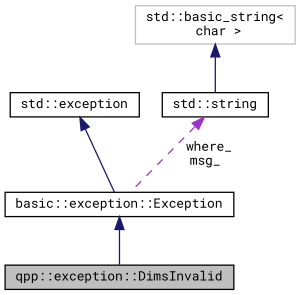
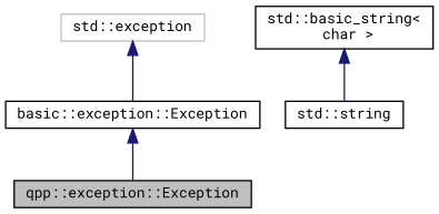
  digraph {
    fontname="Roboto Mono"
    node [color=black fillcolor=white fontname="Roboto Mono" fontsize=10 shape=record style=filled]
    edge [color=midnightblue dir=back fontname="Roboto Mono" fontsize=10 labelfontname=Helvetica labelfontsize=10 style=solid]
-   n1 [fillcolor=grey75 fontcolor=black height=0.2 label="qpp::exception::DimsInvalid" width=0.4]
+   n1 [fillcolor=grey75 fontcolor=black height=0.2 label="qpp::exception::Exception" width=0.4]
    n2 [height=0.2 label="basic::exception::Exception" width=0.4]
-   n3 [height=0.2 label="std::exception" width=0.4]
+   n3 [color=grey75 height=0.2 label="std::exception" width=0.4]
    n4 [height=0.2 label="std::string" width=0.4]
-   n5 [color=grey75 height=0.2 label="std::basic_string\<\l char \>" width=0.4]
+   n5 [height=0.2 label="std::basic_string\<\l char \>" width=0.4]
    n2 -> n1
    n3 -> n2
-   n4 -> n2 [color=darkorchid3 label=" where_\nmsg_" style=dashed]
    n5 -> n4
  }
